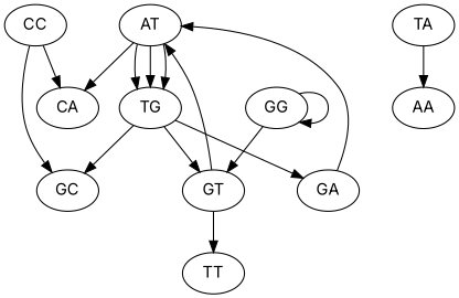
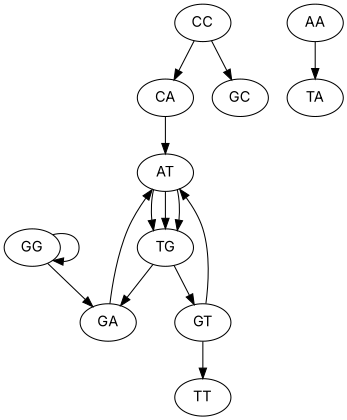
  digraph {
    fontname=Inter
    node [fontname=Inter]
    edge [fontname=Inter]
    n1 [label=CA]
    n2 [label=AT]
    n3 [label=TG]
    n4 [label=GC]
    n5 [label=CC]
    n6 [label=TA]
    n7 [label=AA]
    n8 [label=GT]
    n9 [label=GA]
    n10 [label=GG]
    n11 [label=TT]
-   n2 -> n1
+   n1 -> n2
    n2 -> n3
    n2 -> n3
    n2 -> n3
-   n3 -> n4
    n3 -> n8
    n3 -> n9
    n5 -> n1
    n5 -> n4
-   n6 -> n7
+   n7 -> n6
    n8 -> n2
    n8 -> n11
    n9 -> n2
-   n10 -> n8
+   n10 -> n9
    n10 -> n10
  }
